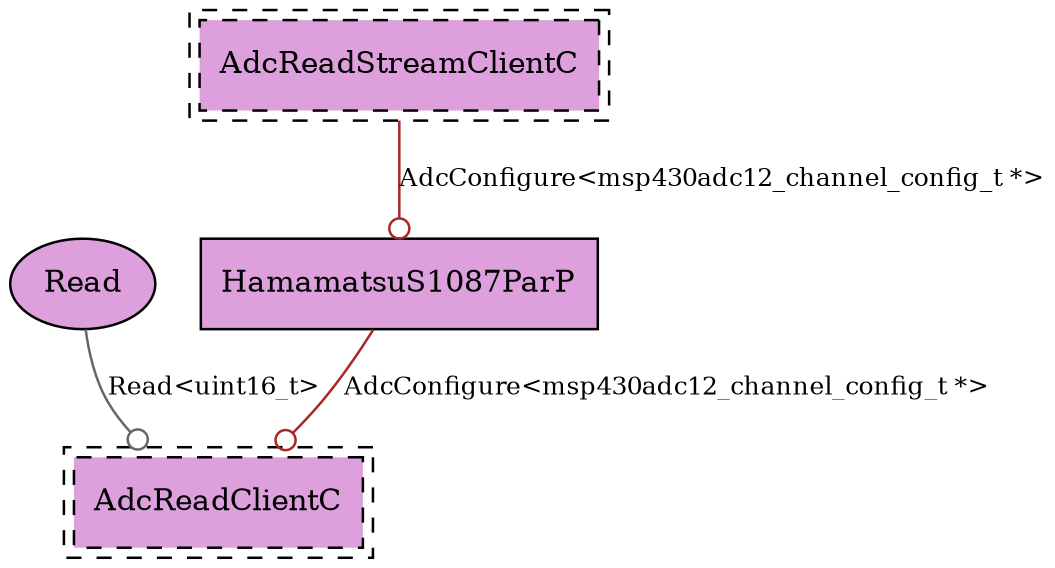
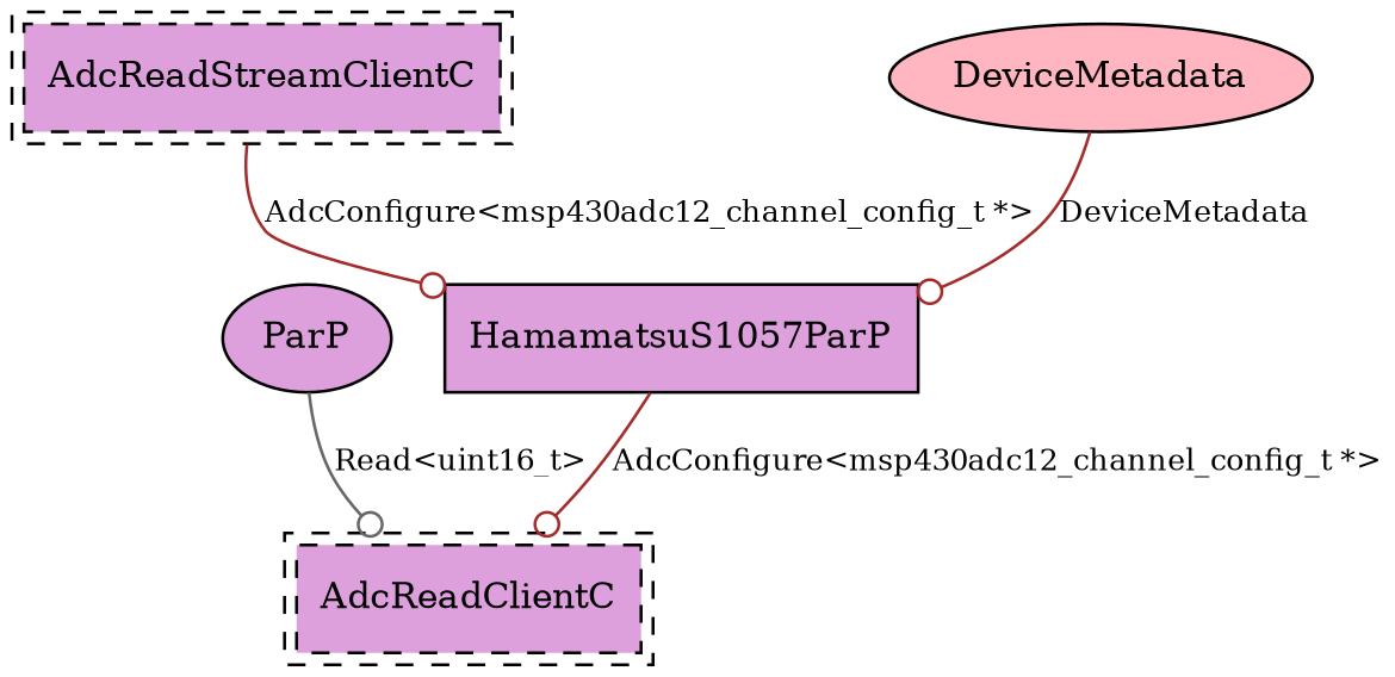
  digraph {
    node [fillcolor=plum fontsize=12 shape=box style=filled]
    edge [arrowhead=odot color=brown fontsize=10]
-   n1 [label=Read shape=ellipse]
+   n1 [label=ParP shape=ellipse]
    n2 [label=AdcReadClientC peripheries=2 style="dashed,filled"]
-   HamamatsuS1087ParP
+   HamamatsuS1087ParP [label=HamamatsuS1057ParP]
    n4 [label=AdcReadStreamClientC peripheries=2 style="dashed,filled"]
+   n5 [fillcolor=lightpink label=DeviceMetadata shape=ellipse]
    n1 -> n2 [color=gray40 label="Read<uint16_t>"]
    HamamatsuS1087ParP -> n2 [label="AdcConfigure<msp430adc12_channel_config_t *>"]
    n4 -> HamamatsuS1087ParP [label="AdcConfigure<msp430adc12_channel_config_t *>"]
+   n5 -> HamamatsuS1087ParP [label=DeviceMetadata]
  }
